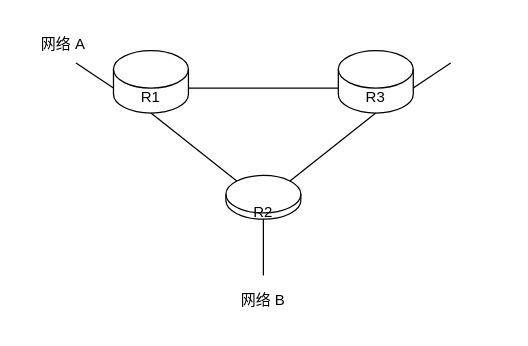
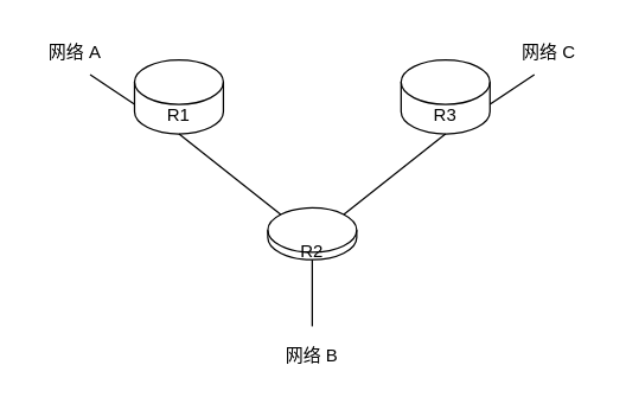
  <mxCell id="0" />
  <mxCell id="1" parent="0" />
  <mxCell id="2" value="R1" style="shape=cylinder3;whiteSpace=wrap;html=1;boundedLbl=1;backgroundOutline=1;size=15;" vertex="1" parent="1"><mxGeometry x="90" y="40" width="60" height="50" as="geometry" /></mxCell>
  <mxCell id="3" value="R3" style="shape=cylinder3;whiteSpace=wrap;html=1;boundedLbl=1;backgroundOutline=1;size=15;" vertex="1" parent="1"><mxGeometry x="270" y="40" width="60" height="50" as="geometry" /></mxCell>
  <mxCell id="4" value="R2" style="shape=cylinder3;whiteSpace=wrap;html=1;boundedLbl=1;backgroundOutline=1;size=15;" vertex="1" parent="1"><mxGeometry x="180" y="140" width="60" height="35" as="geometry" /></mxCell>
  <mxCell id="5" value="" style="endArrow=none;html=1;rounded=0;exitX=0.855;exitY=0;exitDx=0;exitDy=4.35;exitPerimeter=0;entryX=0.5;entryY=1;entryDx=0;entryDy=0;entryPerimeter=0;" edge="1" parent="1" source="4" target="3"><mxGeometry width="50" height="50" relative="1" as="geometry"><mxPoint x="230" y="130" as="sourcePoint" /><mxPoint x="280" y="80" as="targetPoint" /></mxGeometry></mxCell>
  <mxCell id="6" value="" style="endArrow=none;html=1;rounded=0;exitX=0.145;exitY=0;exitDx=0;exitDy=4.35;exitPerimeter=0;entryX=0.5;entryY=1;entryDx=0;entryDy=0;entryPerimeter=0;" edge="1" parent="1" source="4" target="2"><mxGeometry width="50" height="50" relative="1" as="geometry"><mxPoint x="140" y="140" as="sourcePoint" /><mxPoint x="208.7" y="85.65" as="targetPoint" /></mxGeometry></mxCell>
- <mxCell id="7" value="" style="endArrow=none;html=1;rounded=0;exitX=1;exitY=0;exitDx=0;exitDy=30;exitPerimeter=0;entryX=0;entryY=0;entryDx=0;entryDy=30;entryPerimeter=0;" edge="1" parent="1" source="2" target="3"><mxGeometry width="50" height="50" relative="1" as="geometry"><mxPoint x="230" y="130" as="sourcePoint" /><mxPoint x="280" y="80" as="targetPoint" /></mxGeometry></mxCell>
  <mxCell id="8" value="" style="endArrow=none;html=1;rounded=0;exitX=0;exitY=0;exitDx=0;exitDy=30;exitPerimeter=0;" edge="1" parent="1" source="2"><mxGeometry width="50" height="50" relative="1" as="geometry"><mxPoint x="50" y="30" as="sourcePoint" /><mxPoint x="60" y="50" as="targetPoint" /></mxGeometry></mxCell>
  <mxCell id="9" value="网络 A" style="text;html=1;strokeColor=none;fillColor=none;align=center;verticalAlign=middle;whiteSpace=wrap;rounded=0;" vertex="1" parent="1"><mxGeometry x="20" y="20" width="60" height="30" as="geometry" /></mxCell>
  <mxCell id="10" value="" style="group;flipH=1;" vertex="1" connectable="0" parent="1"><mxGeometry x="330" y="20" width="70" height="50" as="geometry" /></mxCell>
  <mxCell id="11" value="" style="endArrow=none;html=1;rounded=0;exitX=0;exitY=0;exitDx=0;exitDy=30;exitPerimeter=0;" edge="1" parent="10"><mxGeometry width="50" height="50" relative="1" as="geometry"><mxPoint y="50" as="sourcePoint" /><mxPoint x="30" y="30" as="targetPoint" /></mxGeometry></mxCell>
+ <mxCell id="12" value="网络 C" style="text;html=1;strokeColor=none;fillColor=none;align=center;verticalAlign=middle;whiteSpace=wrap;rounded=0;" vertex="1" parent="10"><mxGeometry x="10" width="60" height="30" as="geometry" /></mxCell>
  <mxCell id="13" value="" style="endArrow=none;html=1;rounded=0;entryX=0.5;entryY=1;entryDx=0;entryDy=0;entryPerimeter=0;" edge="1" parent="1" target="4"><mxGeometry width="50" height="50" relative="1" as="geometry"><mxPoint x="210" y="220" as="sourcePoint" /><mxPoint x="260" y="120" as="targetPoint" /></mxGeometry></mxCell>
  <mxCell id="14" value="网络 B" style="text;html=1;strokeColor=none;fillColor=none;align=center;verticalAlign=middle;whiteSpace=wrap;rounded=0;" vertex="1" parent="1"><mxGeometry x="180" y="225" width="60" height="30" as="geometry" /></mxCell>
